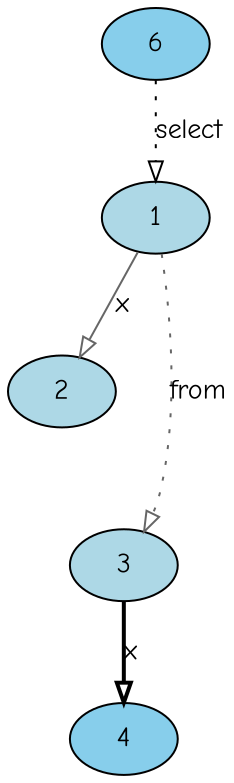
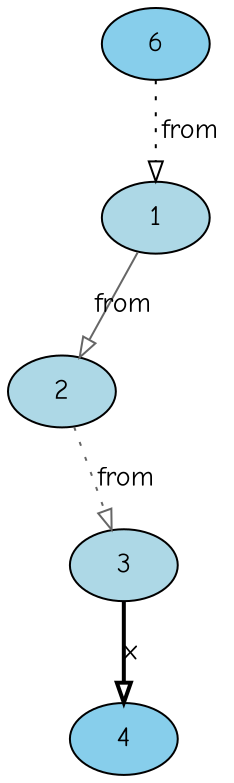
  digraph {
    fontname="Comic Neue"
    node [fillcolor=lightblue fontname="Comic Neue" style=filled]
    edge [arrowhead=onormal color=black fontname="Comic Neue" style=dotted]
    n1 [fillcolor=skyblue label=6]
    1
    2
    3
    4 [fillcolor=skyblue]
-   n1 -> 1 [label=select]
-   1 -> 2 [color=gray40 label=x style=solid]
-   1 -> 3 [color=gray40 label=from]
+   n1 -> 1 [label=from]
+   1 -> 2 [color=gray40 label=from style=solid]
+   2 -> 3 [color=gray40 label=from]
    3 -> 4 [label=x style=bold]
  }
